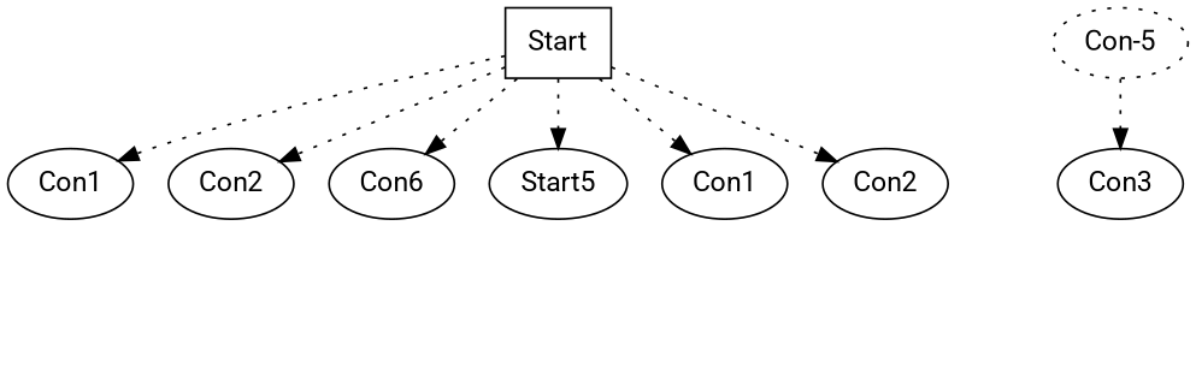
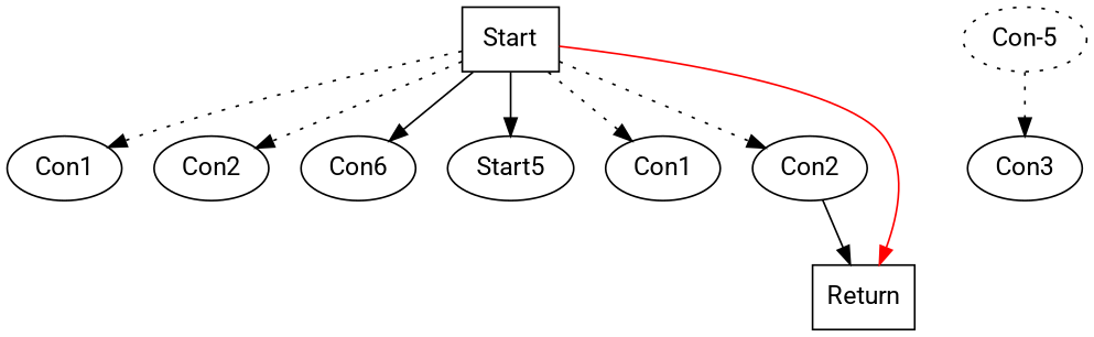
  digraph {
    fontname=Roboto
    node [fontname=Roboto]
    edge [fontname=Roboto style=dotted]
    n1 [label=Start shape=box]
    n2 [label=Con1]
    n3 [label=Con2]
    n4 [label=Con6]
    n5 [label=Start5]
    n6 [label=Con1]
    n7 [label=Con2]
+   n8 [label=Return shape=box]
    n9 [label=Con3]
    n10 [label="Con-5" style=dotted]
    n1 -> n2
    n1 -> n3
-   n1 -> n4
-   n1 -> n5
+   n1 -> n4 [style=solid]
+   n1 -> n5 [style=solid]
    n1 -> n6
    n1 -> n7
+   n1 -> n8 [color=red style=""]
+   n7 -> n8 [style=""]
    n10 -> n9
  }
